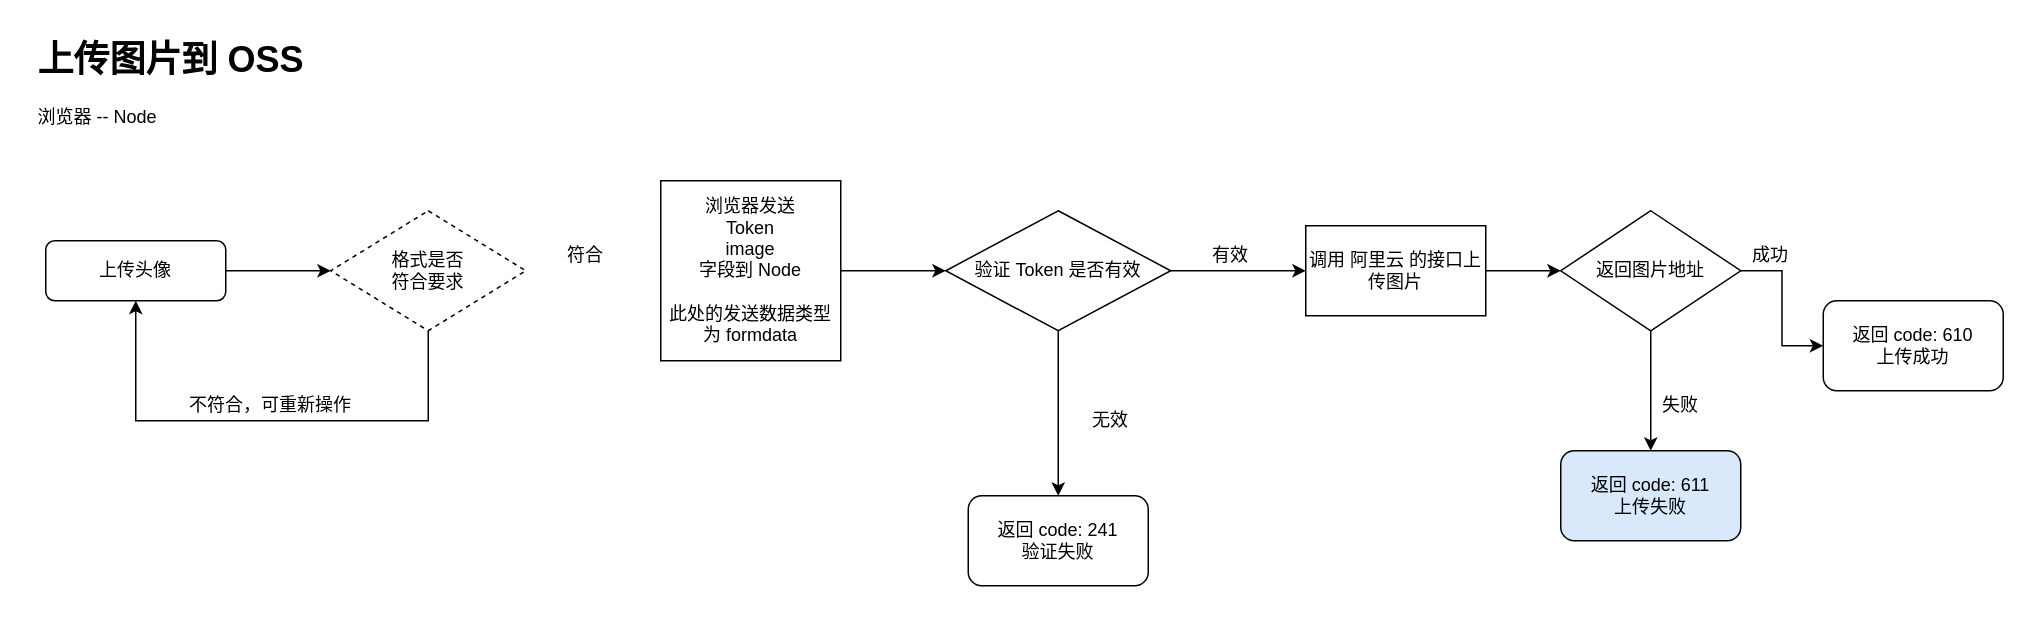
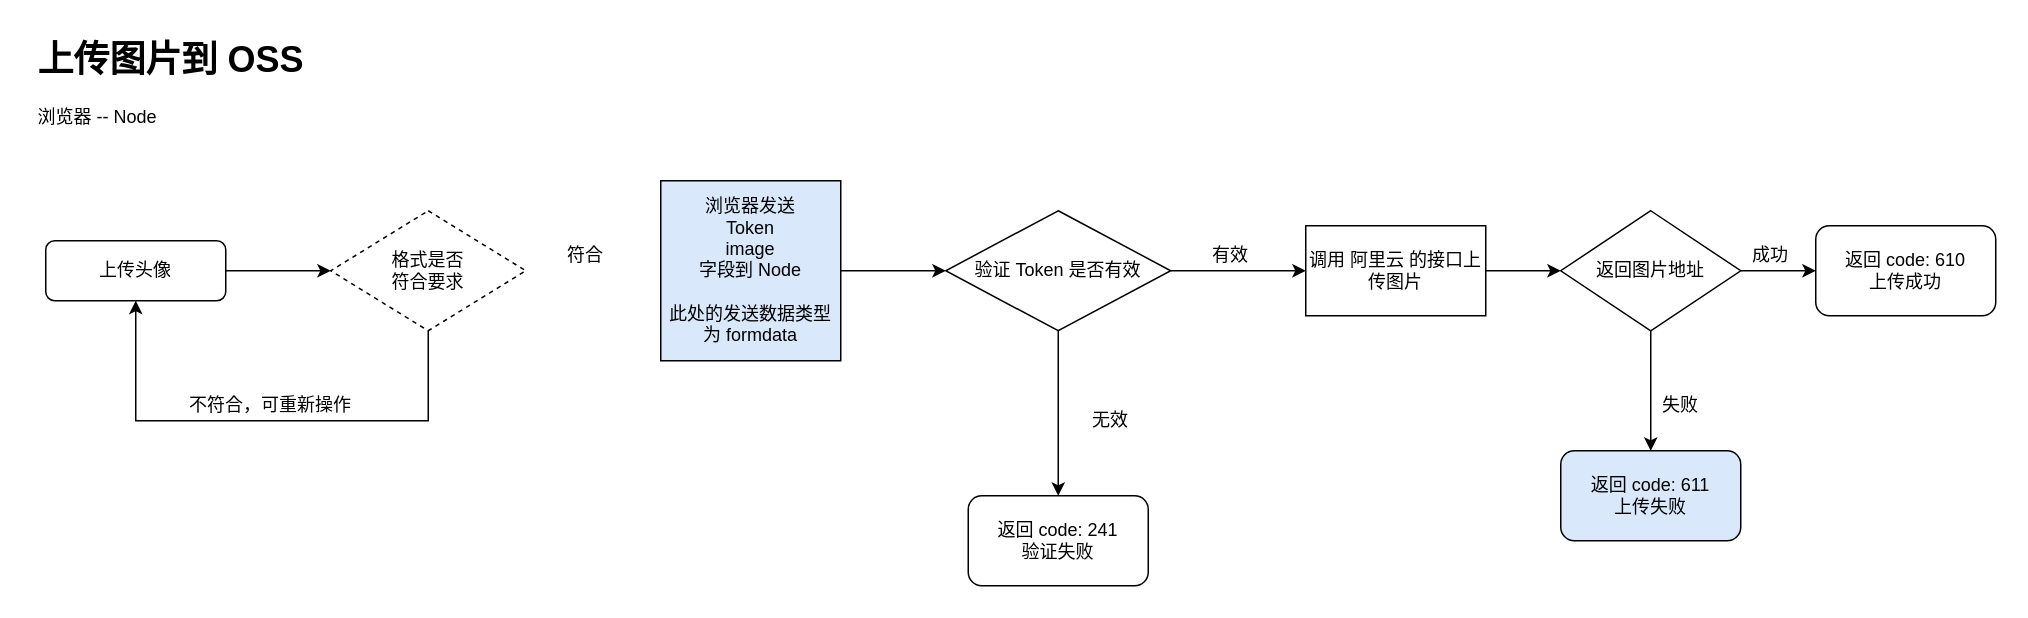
  <mxCell id="0" />
  <mxCell id="1" parent="0" />
  <mxCell id="2" value="&lt;h1&gt;上传图片到 OSS&lt;/h1&gt;&lt;p&gt;浏览器 -- Node&lt;/p&gt;" style="text;html=1;strokeColor=none;fillColor=none;spacing=5;spacingTop=-20;whiteSpace=wrap;overflow=hidden;rounded=0;" vertex="1" parent="1"><mxGeometry x="20" y="20" width="190" height="80" as="geometry" /></mxCell>
  <mxCell id="3" value="上传头像" style="rounded=1;whiteSpace=wrap;html=1;" vertex="1" parent="1"><mxGeometry x="30" y="160" width="120" height="40" as="geometry" /></mxCell>
  <mxCell id="4" style="edgeStyle=orthogonalEdgeStyle;rounded=0;orthogonalLoop=1;jettySize=auto;html=1;entryX=0;entryY=0.5;entryDx=0;entryDy=0;" edge="1" parent="1" source="5" target="8"><mxGeometry relative="1" as="geometry" /></mxCell>
- <mxCell id="5" value="浏览器发送 &lt;br&gt;Token &lt;br&gt;image&lt;br&gt;字段到 Node&lt;br&gt;&lt;br&gt;此处的发送数据类型为 formdata" style="rounded=0;whiteSpace=wrap;html=1;" vertex="1" parent="1"><mxGeometry x="440" y="120" width="120" height="120" as="geometry" /></mxCell>
+ <mxCell id="5" value="浏览器发送 &lt;br&gt;Token &lt;br&gt;image&lt;br&gt;字段到 Node&lt;br&gt;&lt;br&gt;此处的发送数据类型为 formdata" style="rounded=0;whiteSpace=wrap;html=1;fillColor=#dae8fc;" vertex="1" parent="1"><mxGeometry x="440" y="120" width="120" height="120" as="geometry" /></mxCell>
  <mxCell id="6" style="edgeStyle=orthogonalEdgeStyle;rounded=0;orthogonalLoop=1;jettySize=auto;html=1;" edge="1" parent="1" source="8"><mxGeometry relative="1" as="geometry"><mxPoint x="870" y="180" as="targetPoint" /></mxGeometry></mxCell>
  <mxCell id="7" style="edgeStyle=orthogonalEdgeStyle;rounded=0;orthogonalLoop=1;jettySize=auto;html=1;entryX=0.5;entryY=0;entryDx=0;entryDy=0;" edge="1" parent="1" source="8" target="11"><mxGeometry relative="1" as="geometry"><mxPoint x="765" y="310" as="targetPoint" /><Array as="points"><mxPoint x="705" y="310" /></Array></mxGeometry></mxCell>
  <mxCell id="8" value="验证 Token 是否有效" style="rhombus;whiteSpace=wrap;html=1;" vertex="1" parent="1"><mxGeometry x="630" y="140" width="150" height="80" as="geometry" /></mxCell>
  <mxCell id="9" value="无效" style="text;html=1;strokeColor=none;fillColor=none;align=center;verticalAlign=middle;whiteSpace=wrap;rounded=0;" vertex="1" parent="1"><mxGeometry x="700" y="270" width="80" height="20" as="geometry" /></mxCell>
  <mxCell id="10" value="有效" style="text;html=1;strokeColor=none;fillColor=none;align=center;verticalAlign=middle;whiteSpace=wrap;rounded=0;" vertex="1" parent="1"><mxGeometry x="780" y="160" width="80" height="20" as="geometry" /></mxCell>
  <mxCell id="11" value="返回 code: 241&lt;br&gt;验证失败" style="rounded=1;whiteSpace=wrap;html=1;" vertex="1" parent="1"><mxGeometry x="645" y="330" width="120" height="60" as="geometry" /></mxCell>
- <mxCell id="12" value="返回 code: 610&lt;br&gt;上传成功" style="rounded=1;whiteSpace=wrap;html=1;" vertex="1" parent="1"><mxGeometry x="1215" y="200" width="120" height="60" as="geometry" /></mxCell>
+ <mxCell id="12" value="返回 code: 610&lt;br&gt;上传成功" style="rounded=1;whiteSpace=wrap;html=1;" vertex="1" parent="1"><mxGeometry x="1210" y="150" width="120" height="60" as="geometry" /></mxCell>
  <mxCell id="13" style="edgeStyle=orthogonalEdgeStyle;rounded=0;orthogonalLoop=1;jettySize=auto;html=1;entryX=0;entryY=0.5;entryDx=0;entryDy=0;" edge="1" parent="1" source="16" target="12"><mxGeometry relative="1" as="geometry" /></mxCell>
  <mxCell id="14" value="调用 阿里云 的接口上传图片" style="rounded=0;whiteSpace=wrap;html=1;" vertex="1" parent="1"><mxGeometry x="870" y="150" width="120" height="60" as="geometry" /></mxCell>
  <mxCell id="15" style="edgeStyle=orthogonalEdgeStyle;rounded=0;orthogonalLoop=1;jettySize=auto;html=1;entryX=0.5;entryY=0;entryDx=0;entryDy=0;" edge="1" parent="1" source="16" target="20"><mxGeometry relative="1" as="geometry"><mxPoint x="1120" y="300" as="targetPoint" /></mxGeometry></mxCell>
  <mxCell id="16" value="返回图片地址" style="rhombus;whiteSpace=wrap;html=1;" vertex="1" parent="1"><mxGeometry x="1040" y="140" width="120" height="80" as="geometry" /></mxCell>
  <mxCell id="17" style="edgeStyle=orthogonalEdgeStyle;rounded=0;orthogonalLoop=1;jettySize=auto;html=1;entryX=0;entryY=0.5;entryDx=0;entryDy=0;" edge="1" parent="1" source="14" target="16"><mxGeometry relative="1" as="geometry"><mxPoint x="990" y="180" as="sourcePoint" /><mxPoint x="1170" y="180" as="targetPoint" /></mxGeometry></mxCell>
  <mxCell id="18" value="成功" style="text;html=1;strokeColor=none;fillColor=none;align=center;verticalAlign=middle;whiteSpace=wrap;rounded=0;" vertex="1" parent="1"><mxGeometry x="1160" y="160" width="40" height="20" as="geometry" /></mxCell>
  <mxCell id="19" value="失败" style="text;html=1;strokeColor=none;fillColor=none;align=center;verticalAlign=middle;whiteSpace=wrap;rounded=0;" vertex="1" parent="1"><mxGeometry x="1100" y="260" width="40" height="20" as="geometry" /></mxCell>
  <mxCell id="20" value="返回 code: 611&lt;br&gt;上传失败" style="rounded=1;whiteSpace=wrap;html=1;fillColor=#dae8fc;" vertex="1" parent="1"><mxGeometry x="1040" y="300" width="120" height="60" as="geometry" /></mxCell>
  <mxCell id="21" style="edgeStyle=orthogonalEdgeStyle;rounded=0;orthogonalLoop=1;jettySize=auto;html=1;" edge="1" parent="1" source="22" target="3"><mxGeometry relative="1" as="geometry"><mxPoint x="100" y="280" as="targetPoint" /><Array as="points"><mxPoint x="285" y="280" /><mxPoint x="90" y="280" /></Array></mxGeometry></mxCell>
  <mxCell id="22" value="格式是否&lt;br&gt;符合要求" style="rhombus;whiteSpace=wrap;html=1;dashed=1;" vertex="1" parent="1"><mxGeometry x="220" y="140" width="130" height="80" as="geometry" /></mxCell>
  <mxCell id="23" style="edgeStyle=orthogonalEdgeStyle;rounded=0;orthogonalLoop=1;jettySize=auto;html=1;entryX=0;entryY=0.5;entryDx=0;entryDy=0;" edge="1" parent="1" source="3" target="22"><mxGeometry relative="1" as="geometry"><mxPoint x="150" y="180" as="sourcePoint" /><mxPoint x="440" y="180" as="targetPoint" /></mxGeometry></mxCell>
  <mxCell id="24" value="符合" style="text;html=1;strokeColor=none;fillColor=none;align=center;verticalAlign=middle;whiteSpace=wrap;rounded=0;" vertex="1" parent="1"><mxGeometry x="370" y="160" width="40" height="20" as="geometry" /></mxCell>
  <mxCell id="25" value="不符合，可重新操作" style="text;html=1;strokeColor=none;fillColor=none;align=center;verticalAlign=middle;whiteSpace=wrap;rounded=0;" vertex="1" parent="1"><mxGeometry x="120" y="260" width="120" height="20" as="geometry" /></mxCell>
